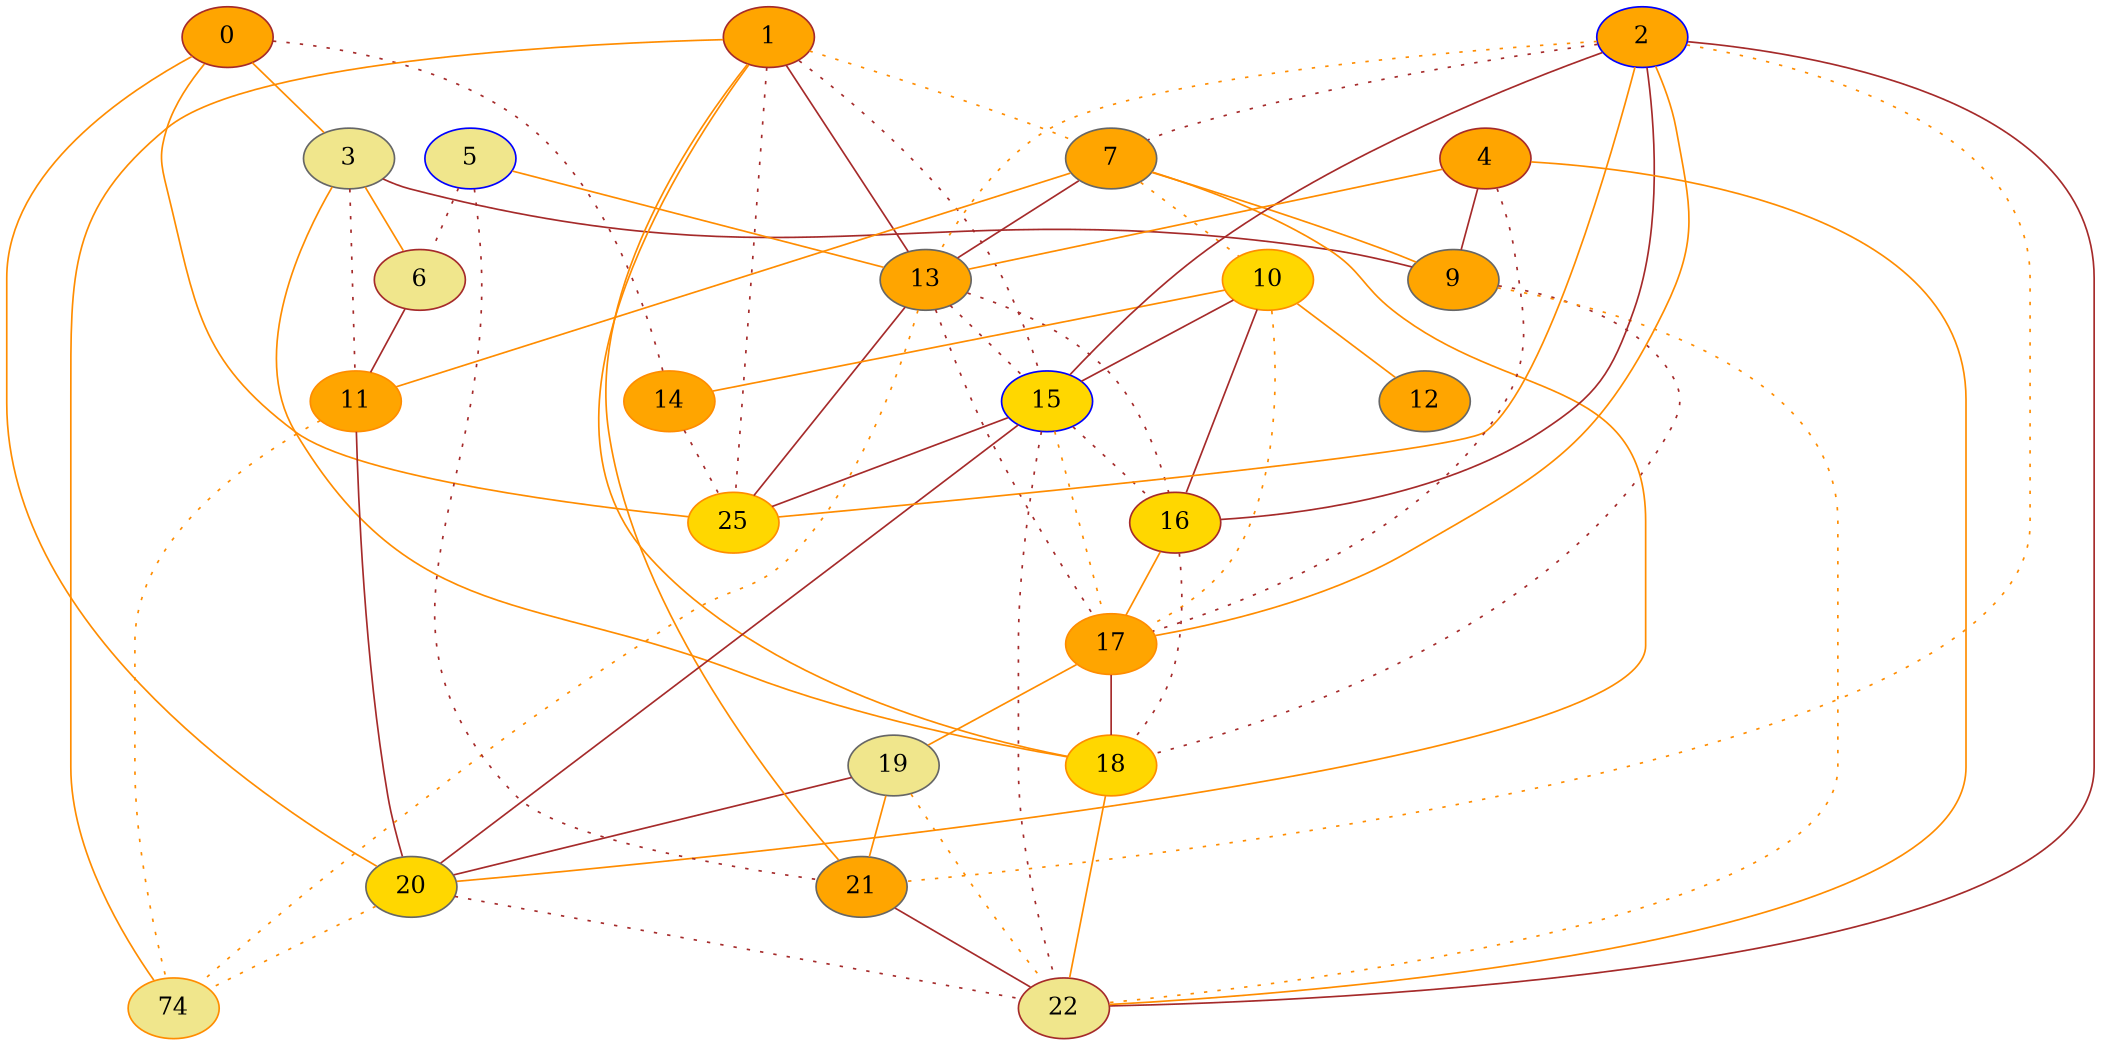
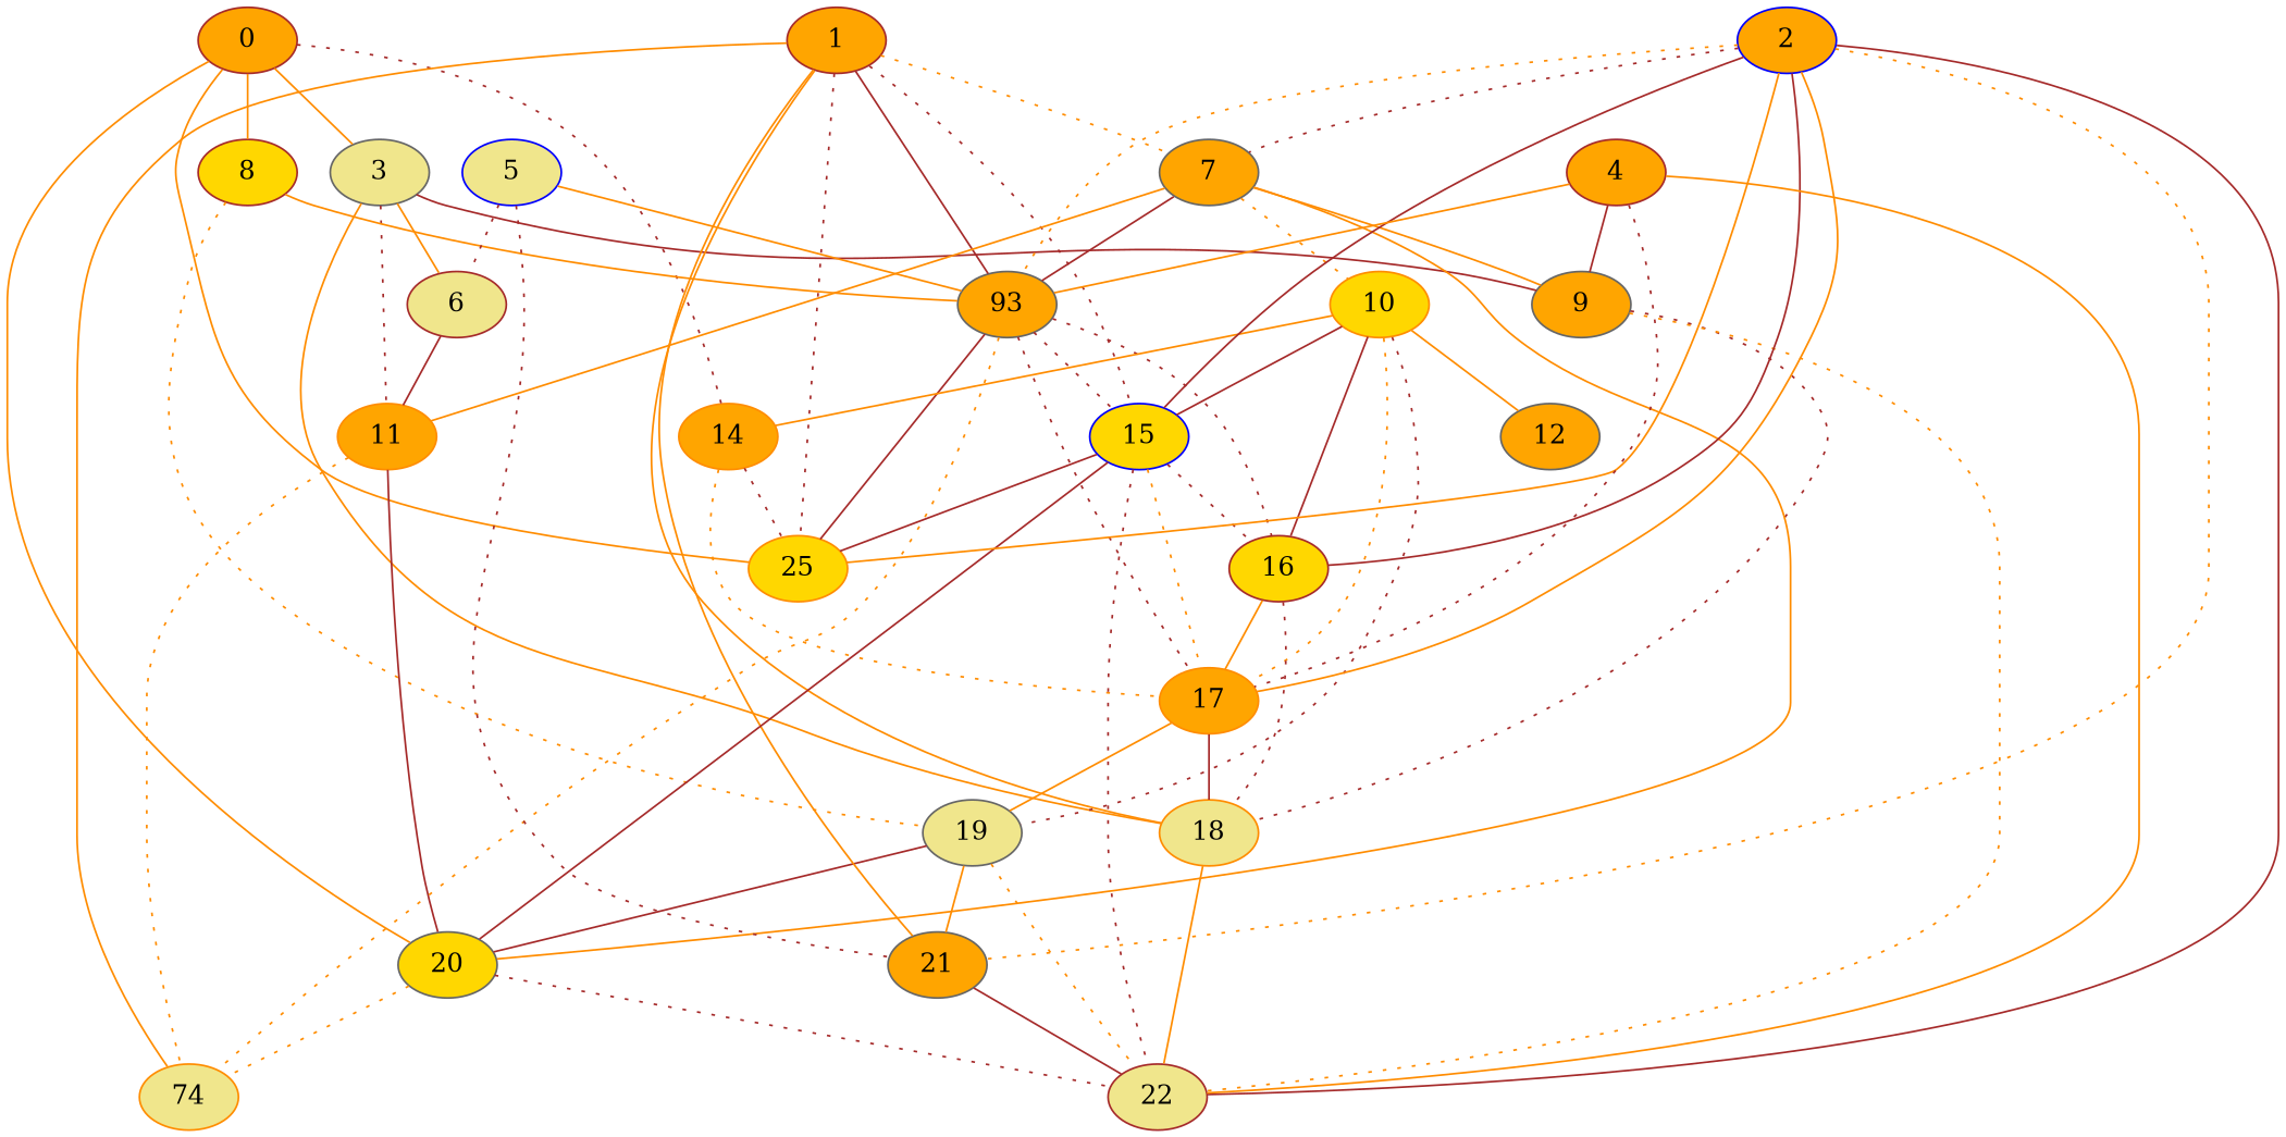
  strict graph {
    node [color=gray40 fillcolor=orange style=filled]
    edge [color=darkorange is_available=True prob=1.0 style=solid]
    0 [color=brown]
    3 [fillcolor=khaki]
+   8 [color=brown fillcolor=gold]
    14 [color=darkorange]
    20 [fillcolor=gold]
    n6 [color=darkorange fillcolor=gold label=25]
-   18 [color=darkorange fillcolor=gold]
+   18 [color=darkorange fillcolor=khaki]
    6 [color=brown fillcolor=khaki]
    9
    11 [color=darkorange]
-   13
+   13 [label=93]
    19 [fillcolor=khaki]
    17 [color=darkorange]
    n14 [color=darkorange fillcolor=khaki label=74]
    22 [color=brown fillcolor=khaki]
    1 [color=brown]
    7
    15 [color=blue fillcolor=gold]
    21
    10 [color=darkorange fillcolor=gold]
    16 [color=brown fillcolor=gold]
    12
    2 [color=blue]
    4 [color=brown]
    5 [color=blue fillcolor=khaki]
    0 -- 3 [prob=0.7185483264]
+   0 -- 8 [prob=0.809772728629]
    0 -- 14 [color=brown style=dotted]
    0 -- 20 [prob=0.729576242646]
    0 -- n6 [prob=0.794422289336]
    3 -- 18 [prob=0.913680423279]
    3 -- 6
    3 -- 9 [color=brown prob=0.494155218499]
    3 -- 11 [color=brown prob=0.112167283549 style=dotted]
+   8 -- 13 [prob=0.795422176949]
+   8 -- 19 [style=dotted]
    14 -- n6 [color=brown prob=0.169826960092 style=dotted]
+   14 -- 17 [prob=0.0959150235179 style=dotted]
    20 -- n14 [prob=0.582801653072 style=dotted]
    20 -- 22 [color=brown prob=0.763739087956 style=dotted]
    18 -- 22 [prob=0.629519372991]
    6 -- 11 [color=brown]
    9 -- 18 [color=brown prob=0.76451815066 style=dotted]
    9 -- 22 [prob=0.0896450010654 style=dotted]
    11 -- 20 [color=brown]
    11 -- n14 [prob=0.974615961951 style=dotted]
    13 -- n6 [color=brown prob=0.533935715057]
    13 -- 17 [color=brown prob=0.995830224103 style=dotted]
    13 -- n14 [style=dotted]
    13 -- 15 [color=brown prob=0.401691832826 style=dotted]
    13 -- 16 [color=brown style=dotted]
    19 -- 20 [color=brown prob=0.111208008426]
    19 -- 22 [prob=0.674740047419 style=dotted]
    19 -- 21 [prob=0.174947435131]
    17 -- 18 [color=brown prob=0.144107131116]
    17 -- 19 [prob=0.986908318799]
    1 -- n6 [color=brown prob=0.836635856282 style=dotted]
    1 -- 18 [prob=0.0580248553371]
    1 -- 13 [color=brown prob=0.289775117711]
    1 -- n14 [prob=0.177459520079]
    1 -- 7 [prob=0.891641692949 style=dotted]
    1 -- 15 [color=brown prob=0.0457655301686 style=dotted]
    1 -- 21 [prob=0.936286544]
    7 -- 20 [prob=0.376751065067]
    7 -- 9 [prob=0.996894694484]
    7 -- 11 [prob=0.516520716351]
    7 -- 13 [color=brown prob=0.938606437137]
    7 -- 10 [style=dotted]
    15 -- 20 [color=brown prob=0.638612700813]
    15 -- n6 [color=brown prob=0.429875649533]
    15 -- 17 [style=dotted]
    15 -- 22 [color=brown prob=0.929708528659 style=dotted]
    15 -- 16 [color=brown prob=0.32434808504 style=dotted]
    21 -- 22 [color=brown prob=0.0868639383914]
    10 -- 14 [prob=0.369219993094]
+   10 -- 19 [color=brown style=dotted]
    10 -- 17 [prob=0.619371070746 style=dotted]
    10 -- 15 [color=brown prob=0.379970095729]
    10 -- 16 [color=brown prob=0.0813595119103]
    10 -- 12 [prob=0.845501908576]
    16 -- 18 [color=brown prob=0.887112575577 style=dotted]
    16 -- 17
    2 -- n6
    2 -- 13 [prob=0.522068018138 style=dotted]
    2 -- 17 [prob=0.0986233774742]
    2 -- 22 [color=brown prob=0.32549675188]
    2 -- 7 [color=brown prob=0.49398470874 style=dotted]
    2 -- 15 [color=brown]
    2 -- 21 [prob=0.769538435134 style=dotted]
    2 -- 16 [color=brown prob=0.29869283213]
    4 -- 9 [color=brown prob=0.831359333505]
    4 -- 13 [prob=0.571288950034]
    4 -- 17 [color=brown style=dotted]
    4 -- 22 [prob=0.81333093025]
    5 -- 6 [color=brown prob=0.176373097198 style=dotted]
    5 -- 13 [prob=0.591025289332]
    5 -- 21 [color=brown prob=0.633171733931 style=dotted]
  }
